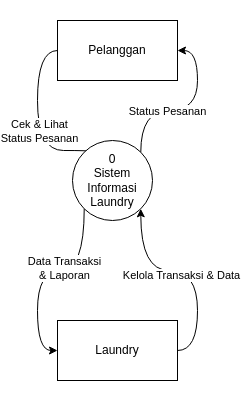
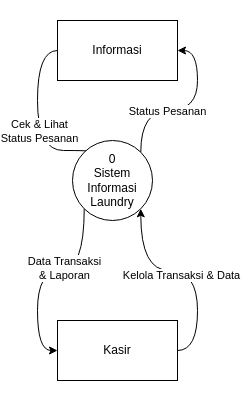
  <mxCell id="0" />
  <mxCell id="1" parent="0" />
  <mxCell id="2" style="edgeStyle=orthogonalEdgeStyle;rounded=0;orthogonalLoop=1;jettySize=auto;html=1;exitX=0;exitY=0.5;exitDx=0;exitDy=0;entryX=0;entryY=0;entryDx=0;entryDy=0;curved=1;" edge="1" parent="1" source="4" target="12"><mxGeometry relative="1" as="geometry"><Array as="points"><mxPoint x="20" y="50" /><mxPoint x="20" y="150" /><mxPoint x="72" y="150" /></Array></mxGeometry></mxCell>
  <mxCell id="3" value="Cek &amp;amp; Lihat&lt;br&gt;Status Pesanan" style="edgeLabel;html=1;align=center;verticalAlign=middle;resizable=0;points=[];" vertex="1" connectable="0" parent="2"><mxGeometry x="0.117" y="1" relative="1" as="geometry"><mxPoint as="offset" /></mxGeometry></mxCell>
- <mxCell id="4" value="Pelanggan" style="rounded=0;whiteSpace=wrap;html=1;" vertex="1" parent="1"><mxGeometry x="40" y="20" width="120" height="60" as="geometry" /></mxCell>
+ <mxCell id="4" value="Informasi" style="rounded=0;whiteSpace=wrap;html=1;" vertex="1" parent="1"><mxGeometry x="40" y="20" width="120" height="60" as="geometry" /></mxCell>
  <mxCell id="5" style="edgeStyle=orthogonalEdgeStyle;shape=connector;curved=1;rounded=0;orthogonalLoop=1;jettySize=auto;html=1;exitX=1;exitY=0.5;exitDx=0;exitDy=0;entryX=1;entryY=1;entryDx=0;entryDy=0;strokeColor=default;align=center;verticalAlign=middle;fontFamily=Helvetica;fontSize=11;fontColor=default;labelBackgroundColor=default;endArrow=classic;" edge="1" parent="1" source="7" target="12"><mxGeometry relative="1" as="geometry" /></mxCell>
  <mxCell id="6" value="Kelola Transaksi &amp;amp; Data" style="edgeLabel;html=1;align=center;verticalAlign=middle;resizable=0;points=[];fontFamily=Helvetica;fontSize=11;fontColor=default;labelBackgroundColor=default;" vertex="1" connectable="0" parent="5"><mxGeometry x="0.068" y="4" relative="1" as="geometry"><mxPoint as="offset" /></mxGeometry></mxCell>
- <mxCell id="7" value="Laundry" style="rounded=0;whiteSpace=wrap;html=1;" vertex="1" parent="1"><mxGeometry x="40" y="320" width="120" height="60" as="geometry" /></mxCell>
+ <mxCell id="7" value="Kasir" style="rounded=0;whiteSpace=wrap;html=1;" vertex="1" parent="1"><mxGeometry x="40" y="320" width="120" height="60" as="geometry" /></mxCell>
  <mxCell id="8" style="edgeStyle=orthogonalEdgeStyle;rounded=0;orthogonalLoop=1;jettySize=auto;html=1;exitX=1;exitY=0;exitDx=0;exitDy=0;entryX=1;entryY=0.5;entryDx=0;entryDy=0;curved=1;" edge="1" parent="1" source="12" target="4"><mxGeometry relative="1" as="geometry" /></mxCell>
  <mxCell id="9" value="Status Pesanan" style="edgeLabel;html=1;align=center;verticalAlign=middle;resizable=0;points=[];fontFamily=Helvetica;fontSize=11;fontColor=default;labelBackgroundColor=default;" vertex="1" connectable="0" parent="8"><mxGeometry x="-0.234" relative="1" as="geometry"><mxPoint as="offset" /></mxGeometry></mxCell>
  <mxCell id="10" style="edgeStyle=orthogonalEdgeStyle;shape=connector;curved=1;rounded=0;orthogonalLoop=1;jettySize=auto;html=1;exitX=0;exitY=1;exitDx=0;exitDy=0;entryX=0;entryY=0.5;entryDx=0;entryDy=0;strokeColor=default;align=center;verticalAlign=middle;fontFamily=Helvetica;fontSize=11;fontColor=default;labelBackgroundColor=default;endArrow=classic;" edge="1" parent="1" source="12" target="7"><mxGeometry relative="1" as="geometry" /></mxCell>
  <mxCell id="11" value="Data Transaksi&lt;br&gt;&amp;amp; Laporan" style="edgeLabel;html=1;align=center;verticalAlign=middle;resizable=0;points=[];fontFamily=Helvetica;fontSize=11;fontColor=default;labelBackgroundColor=default;" vertex="1" connectable="0" parent="10"><mxGeometry x="-0.213" y="-3" relative="1" as="geometry"><mxPoint as="offset" /></mxGeometry></mxCell>
  <mxCell id="12" value="0&lt;br&gt;Sistem Informasi Laundry" style="ellipse;whiteSpace=wrap;html=1;aspect=fixed;" vertex="1" parent="1"><mxGeometry x="55" y="140" width="80" height="80" as="geometry" /></mxCell>
